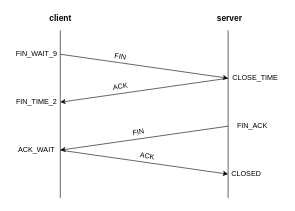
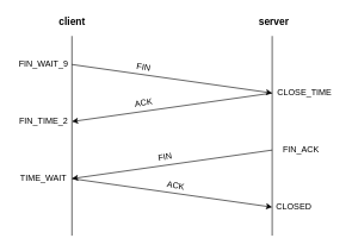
  <mxCell id="0" />
  <mxCell id="1" parent="0" />
  <mxCell id="2" value="" style="endArrow=none;html=1;" edge="1" parent="1"><mxGeometry width="50" height="50" relative="1" as="geometry"><mxPoint x="100" y="330" as="sourcePoint" /><mxPoint x="100" y="50" as="targetPoint" /></mxGeometry></mxCell>
  <mxCell id="3" value="" style="endArrow=none;html=1;" edge="1" parent="1"><mxGeometry width="50" height="50" relative="1" as="geometry"><mxPoint x="380" y="330" as="sourcePoint" /><mxPoint x="380" y="50" as="targetPoint" /></mxGeometry></mxCell>
  <mxCell id="4" value="" style="endArrow=classic;html=1;" edge="1" parent="1"><mxGeometry width="50" height="50" relative="1" as="geometry"><mxPoint x="100" y="90" as="sourcePoint" /><mxPoint x="380" y="130" as="targetPoint" /></mxGeometry></mxCell>
  <mxCell id="5" value="" style="endArrow=classic;html=1;" edge="1" parent="1"><mxGeometry width="50" height="50" relative="1" as="geometry"><mxPoint x="380" y="130" as="sourcePoint" /><mxPoint x="100" y="170" as="targetPoint" /></mxGeometry></mxCell>
  <mxCell id="6" value="FIN_WAIT_9" style="text;html=1;resizable=0;autosize=1;align=center;verticalAlign=middle;points=[];fillColor=none;strokeColor=none;rounded=0;" vertex="1" parent="1"><mxGeometry x="20" y="80" width="80" height="20" as="geometry" /></mxCell>
  <mxCell id="7" value="CLOSE_TIME" style="text;html=1;resizable=0;autosize=1;align=center;verticalAlign=middle;points=[];fillColor=none;strokeColor=none;rounded=0;" vertex="1" parent="1"><mxGeometry x="380" y="120" width="90" height="20" as="geometry" /></mxCell>
  <mxCell id="8" value="client" style="text;html=1;resizable=0;autosize=1;align=center;verticalAlign=middle;points=[];fillColor=none;strokeColor=none;rounded=0;fontSize=14;fontStyle=1" vertex="1" parent="1"><mxGeometry x="75" y="20" width="50" height="20" as="geometry" /></mxCell>
  <mxCell id="9" value="server" style="text;html=1;resizable=0;autosize=1;align=center;verticalAlign=middle;points=[];fillColor=none;strokeColor=none;rounded=0;fontSize=14;fontStyle=1" vertex="1" parent="1"><mxGeometry x="352" y="20" width="60" height="20" as="geometry" /></mxCell>
  <mxCell id="10" value="FIN_TIME_2" style="text;html=1;resizable=0;autosize=1;align=center;verticalAlign=middle;points=[];fillColor=none;strokeColor=none;rounded=0;" vertex="1" parent="1"><mxGeometry x="20" y="160" width="80" height="20" as="geometry" /></mxCell>
  <mxCell id="11" value="FIN" style="text;html=1;resizable=0;autosize=1;align=center;verticalAlign=middle;points=[];fillColor=none;strokeColor=none;rounded=0;rotation=10;" vertex="1" parent="1"><mxGeometry x="185" y="84" width="30" height="20" as="geometry" /></mxCell>
  <mxCell id="12" value="ACK" style="text;html=1;resizable=0;autosize=1;align=center;verticalAlign=middle;points=[];fillColor=none;strokeColor=none;rounded=0;rotation=-10;" vertex="1" parent="1"><mxGeometry x="180" y="134" width="40" height="20" as="geometry" /></mxCell>
  <mxCell id="13" value="" style="endArrow=classic;html=1;" edge="1" parent="1"><mxGeometry width="50" height="50" relative="1" as="geometry"><mxPoint x="380" y="210" as="sourcePoint" /><mxPoint x="100" y="250" as="targetPoint" /></mxGeometry></mxCell>
  <mxCell id="14" value="" style="endArrow=classic;html=1;" edge="1" parent="1"><mxGeometry width="50" height="50" relative="1" as="geometry"><mxPoint x="100" y="250" as="sourcePoint" /><mxPoint x="380" y="290" as="targetPoint" /></mxGeometry></mxCell>
  <mxCell id="15" value="ACK" style="text;html=1;resizable=0;autosize=1;align=center;verticalAlign=middle;points=[];fillColor=none;strokeColor=none;rounded=0;rotation=10;" vertex="1" parent="1"><mxGeometry x="225" y="250" width="40" height="20" as="geometry" /></mxCell>
  <mxCell id="16" value="FIN" style="text;html=1;resizable=0;autosize=1;align=center;verticalAlign=middle;points=[];fillColor=none;strokeColor=none;rounded=0;rotation=-10;" vertex="1" parent="1"><mxGeometry x="215" y="210" width="30" height="20" as="geometry" /></mxCell>
  <mxCell id="17" value="FIN_ACK" style="text;html=1;resizable=0;autosize=1;align=center;verticalAlign=middle;points=[];fillColor=none;strokeColor=none;rounded=0;" vertex="1" parent="1"><mxGeometry x="380" y="200" width="80" height="20" as="geometry" /></mxCell>
- <mxCell id="18" value="ACK_WAIT" style="text;html=1;resizable=0;autosize=1;align=center;verticalAlign=middle;points=[];fillColor=none;strokeColor=none;rounded=0;" vertex="1" parent="1"><mxGeometry x="20" y="240" width="80" height="20" as="geometry" /></mxCell>
+ <mxCell id="18" value="TIME_WAIT" style="text;html=1;resizable=0;autosize=1;align=center;verticalAlign=middle;points=[];fillColor=none;strokeColor=none;rounded=0;" vertex="1" parent="1"><mxGeometry x="20" y="240" width="80" height="20" as="geometry" /></mxCell>
  <mxCell id="19" value="CLOSED" style="text;html=1;resizable=0;autosize=1;align=center;verticalAlign=middle;points=[];fillColor=none;strokeColor=none;rounded=0;" vertex="1" parent="1"><mxGeometry x="380" y="280" width="60" height="20" as="geometry" /></mxCell>
